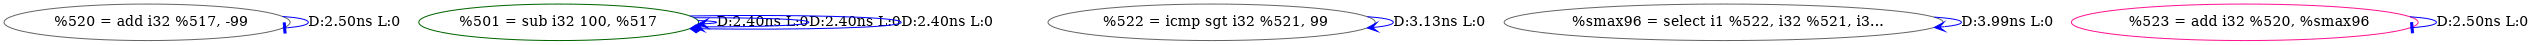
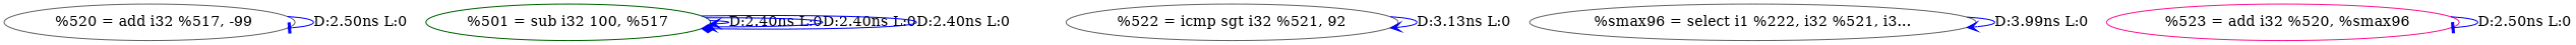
  digraph {
    node [color=gray40]
    edge [arrowhead=vee color=blue]
    n1 [label="  %520 = add i32 %517, -99"]
    n2 [color=darkgreen label="%501 = sub i32 100, %517"]
-   n3 [label="  %522 = icmp sgt i32 %521, 99"]
-   n4 [label="  %smax96 = select i1 %522, i32 %521, i3..."]
+   n3 [label="%522 = icmp sgt i32 %521, 92"]
+   n4 [label="%smax96 = select i1 %222, i32 %521, i3..."]
    n5 [color=deeppink label="  %523 = add i32 %520, %smax96"]
    n1 -> n1 [arrowhead=tee label="D:2.50ns L:0"]
    n2 -> n2 [label="D:2.40ns L:0"]
    n2 -> n2 [label="D:2.40ns L:0"]
    n2 -> n2 [arrowhead=diamond label="D:2.40ns L:0"]
    n3 -> n3 [label="D:3.13ns L:0"]
    n4 -> n4 [label="D:3.99ns L:0"]
    n5 -> n5 [arrowhead=tee label="D:2.50ns L:0"]
  }
